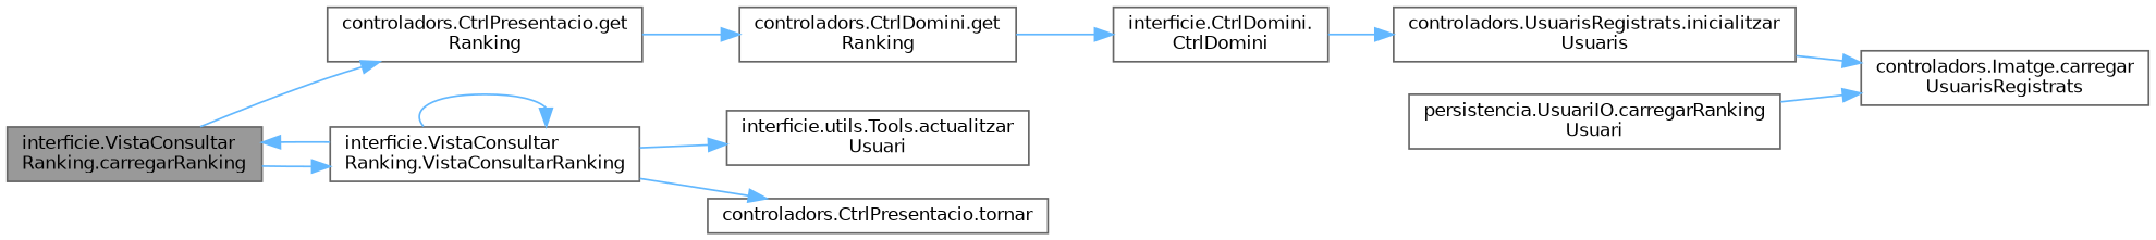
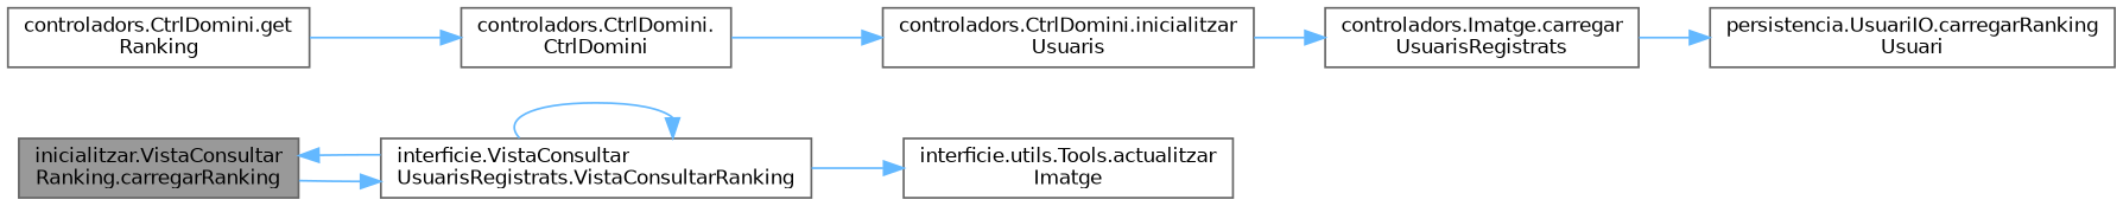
  digraph {
    rankdir=LR
    node [color=grey40 fillcolor=white fontname=Helvetica fontsize=10 shape=box style=filled]
    edge [color=steelblue1 fontname=Helvetica fontsize=10 labelfontname=Helvetica labelfontsize=10 style=solid]
-   n1 [color=gray40 fillcolor=grey60 fontcolor=black height=0.2 label="interficie.VistaConsultar\lRanking.carregarRanking" width=0.4]
-   n2 [height=0.2 label="controladors.CtrlPresentacio.get\lRanking" width=0.4]
-   n3 [height=0.2 label="interficie.VistaConsultar\lRanking.VistaConsultarRanking" width=0.4]
+   n1 [color=gray40 fillcolor=grey60 fontcolor=black height=0.2 label="inicialitzar.VistaConsultar\lRanking.carregarRanking" width=0.4]
+   n3 [height=0.2 label="interficie.VistaConsultar\lUsuarisRegistrats.VistaConsultarRanking" width=0.4]
    n4 [height=0.2 label="controladors.CtrlDomini.get\lRanking" width=0.4]
-   n5 [height=0.2 label="interficie.utils.Tools.actualitzar\lUsuari" width=0.4]
-   n6 [height=0.2 label="controladors.CtrlPresentacio.tornar" width=0.4]
-   n7 [height=0.2 label="interficie.CtrlDomini.\lCtrlDomini" width=0.4]
-   n8 [height=0.2 label="controladors.UsuarisRegistrats.inicialitzar\lUsuaris" width=0.4]
+   n5 [height=0.2 label="interficie.utils.Tools.actualitzar\lImatge" width=0.4]
+   n7 [height=0.2 label="controladors.CtrlDomini.\lCtrlDomini" width=0.4]
+   n8 [height=0.2 label="controladors.CtrlDomini.inicialitzar\lUsuaris" width=0.4]
    n9 [height=0.2 label="controladors.Imatge.carregar\lUsuarisRegistrats" width=0.4]
    n10 [height=0.2 label="persistencia.UsuariIO.carregarRanking\lUsuari" width=0.4]
-   n1 -> n2
    n1 -> n3
-   n2 -> n4
    n3 -> n1
    n3 -> n3
    n3 -> n5
-   n3 -> n6
    n4 -> n7
    n7 -> n8
    n8 -> n9
-   n10 -> n9
+   n9 -> n10
  }
